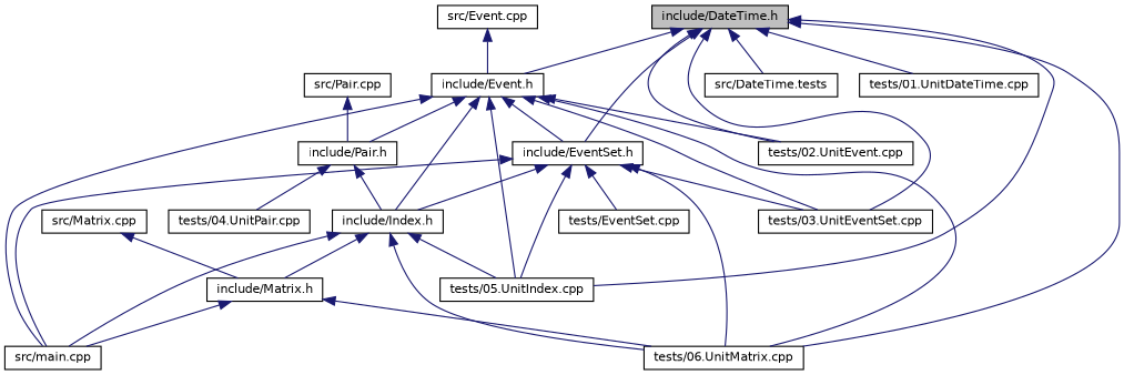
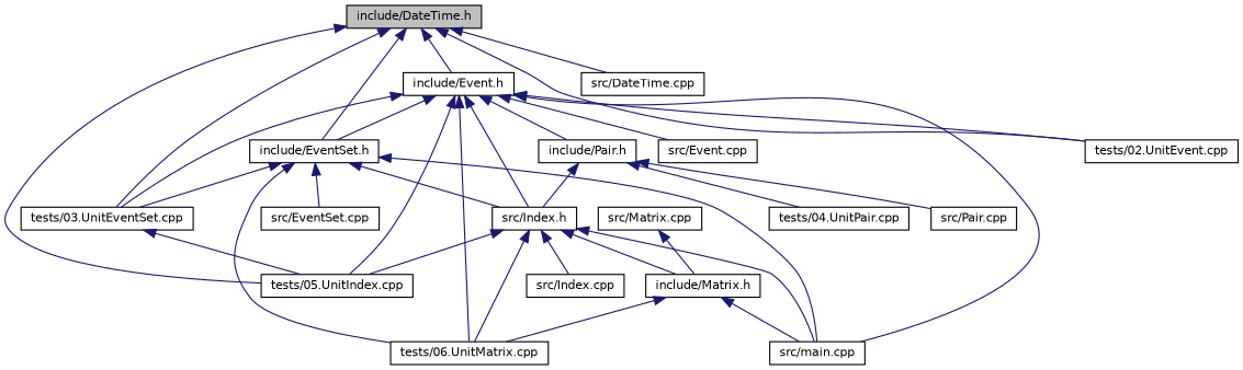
  digraph {
    node [color=black fillcolor=white fontname=Helvetica fontsize=10 shape=record style=filled]
    edge [color=midnightblue dir=back fontname=Helvetica fontsize=10 labelfontname=Helvetica labelfontsize=10 style=solid]
    n1 [fillcolor=grey75 fontcolor=black height=0.2 label="include/DateTime.h" width=0.4]
    n2 [height=0.2 label="include/Event.h" width=0.4]
    n3 [height=0.2 label="include/EventSet.h" width=0.4]
    n4 [height=0.2 label="tests/06.UnitMatrix.cpp" width=0.4]
    n5 [height=0.2 label="tests/05.UnitIndex.cpp" width=0.4]
    n6 [height=0.2 label="tests/03.UnitEventSet.cpp" width=0.4]
    n7 [height=0.2 label="tests/02.UnitEvent.cpp" width=0.4]
-   n8 [height=0.2 label="src/DateTime.tests" width=0.4]
-   n9 [height=0.2 label="tests/01.UnitDateTime.cpp" width=0.4]
-   n10 [height=0.2 label="include/Index.h" width=0.4]
+   n8 [height=0.2 label="src/DateTime.cpp" width=0.4]
+   n10 [height=0.2 label="src/Index.h" width=0.4]
    n11 [height=0.2 label="src/main.cpp" width=0.4]
    n12 [height=0.2 label="include/Pair.h" width=0.4]
    n13 [height=0.2 label="src/Event.cpp" width=0.4]
-   n14 [height=0.2 label="tests/EventSet.cpp" width=0.4]
+   n14 [height=0.2 label="src/EventSet.cpp" width=0.4]
    n15 [height=0.2 label="include/Matrix.h" width=0.4]
+   n16 [height=0.2 label="src/Index.cpp" width=0.4]
    n17 [height=0.2 label="src/Pair.cpp" width=0.4]
    n18 [height=0.2 label="tests/04.UnitPair.cpp" width=0.4]
    n19 [height=0.2 label="src/Matrix.cpp" width=0.4]
    n1 -> n2
    n1 -> n3
-   n1 -> n4
    n1 -> n5
    n1 -> n6
    n1 -> n7
    n1 -> n8
-   n1 -> n9
    n2 -> n3
    n2 -> n4
    n2 -> n5
    n2 -> n6
    n2 -> n7
    n2 -> n10
    n2 -> n11
    n2 -> n12
-   n13 -> n2
+   n2 -> n13
    n3 -> n4
-   n3 -> n5
+   n6 -> n5
    n3 -> n6
    n3 -> n10
    n3 -> n11
    n3 -> n14
    n10 -> n4
    n10 -> n5
    n10 -> n11
    n10 -> n15
+   n10 -> n16
    n12 -> n10
-   n17 -> n12
+   n12 -> n17
    n12 -> n18
    n15 -> n4
    n15 -> n11
    n19 -> n15
  }
